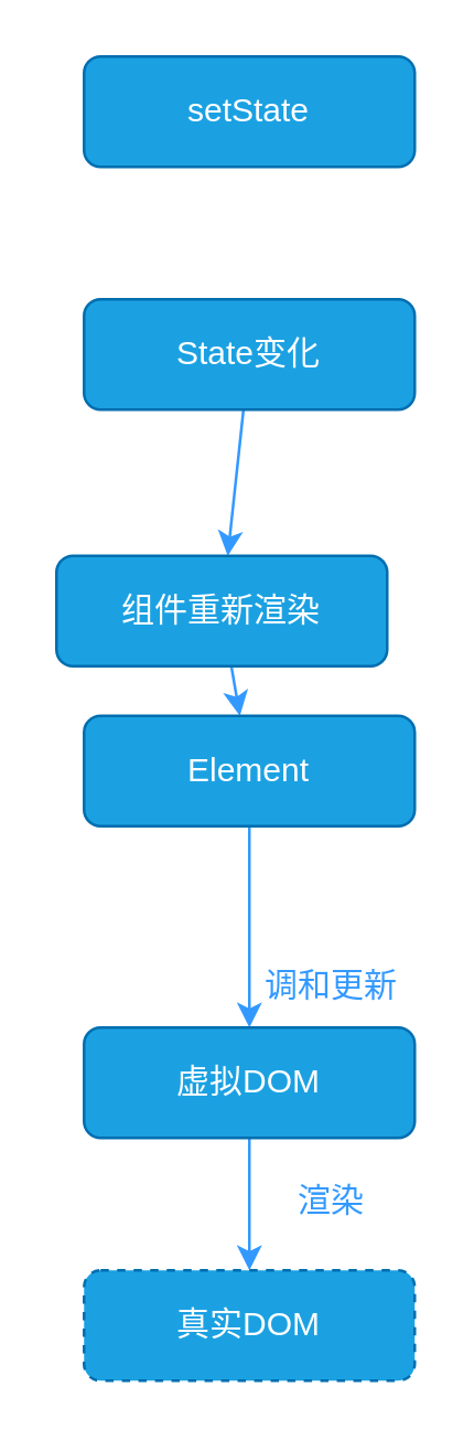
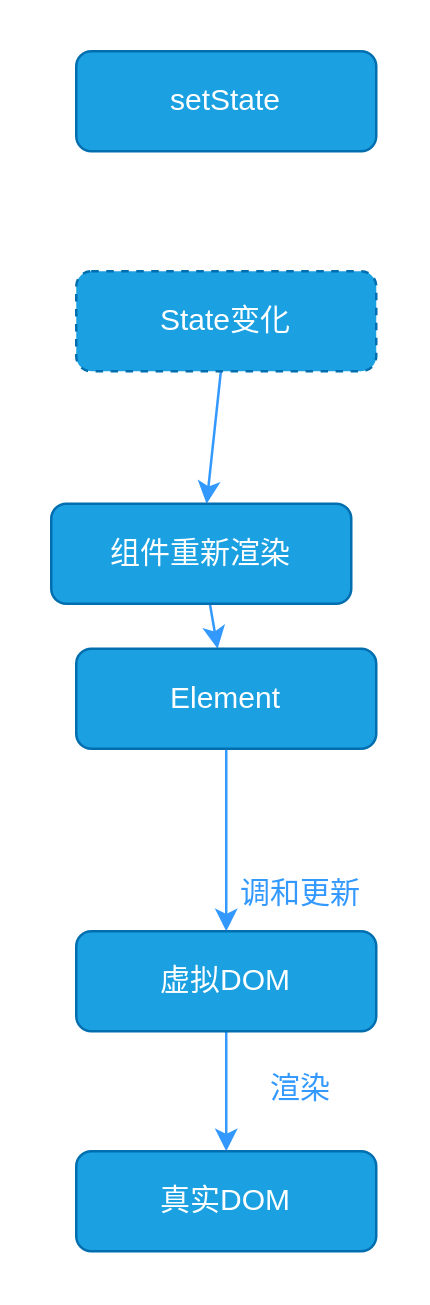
  <mxCell id="0" />
  <mxCell id="1" parent="0" />
  <mxCell id="2" value="setState" style="rounded=1;whiteSpace=wrap;html=1;fillColor=#1ba1e2;strokeColor=#006EAF;fontColor=#ffffff;" vertex="1" parent="1"><mxGeometry x="30" y="20" width="120" height="40" as="geometry" /></mxCell>
  <mxCell id="3" value="" style="edgeStyle=none;html=1;strokeColor=#3399FF;" edge="1" parent="1" source="4" target="6"><mxGeometry relative="1" as="geometry" /></mxCell>
- <mxCell id="4" value="State变化" style="rounded=1;whiteSpace=wrap;html=1;fillColor=#1ba1e2;strokeColor=#006EAF;fontColor=#ffffff;" vertex="1" parent="1"><mxGeometry x="30" y="108" width="120" height="40" as="geometry" /></mxCell>
+ <mxCell id="4" value="State变化" style="rounded=1;whiteSpace=wrap;html=1;fillColor=#1ba1e2;strokeColor=#006EAF;fontColor=#ffffff;dashed=1;" vertex="1" parent="1"><mxGeometry x="30" y="108" width="120" height="40" as="geometry" /></mxCell>
  <mxCell id="5" value="" style="edgeStyle=none;html=1;strokeColor=#3399FF;" edge="1" parent="1" source="6" target="8"><mxGeometry relative="1" as="geometry" /></mxCell>
  <mxCell id="6" value="组件重新渲染" style="rounded=1;whiteSpace=wrap;html=1;fillColor=#1ba1e2;strokeColor=#006EAF;fontColor=#ffffff;" vertex="1" parent="1"><mxGeometry x="20" y="201" width="120" height="40" as="geometry" /></mxCell>
  <mxCell id="7" value="" style="edgeStyle=none;html=1;strokeColor=#3399FF;" edge="1" parent="1" source="8" target="10"><mxGeometry relative="1" as="geometry" /></mxCell>
  <mxCell id="8" value="Element" style="rounded=1;whiteSpace=wrap;html=1;fillColor=#1ba1e2;strokeColor=#006EAF;fontColor=#ffffff;" vertex="1" parent="1"><mxGeometry x="30" y="259" width="120" height="40" as="geometry" /></mxCell>
  <mxCell id="9" value="" style="edgeStyle=none;html=1;strokeColor=#3399FF;" edge="1" parent="1" source="10" target="11"><mxGeometry relative="1" as="geometry" /></mxCell>
  <mxCell id="10" value="虚拟DOM" style="rounded=1;whiteSpace=wrap;html=1;fillColor=#1ba1e2;strokeColor=#006EAF;fontColor=#ffffff;" vertex="1" parent="1"><mxGeometry x="30" y="372" width="120" height="40" as="geometry" /></mxCell>
- <mxCell id="11" value="真实DOM" style="rounded=1;whiteSpace=wrap;html=1;fillColor=#1ba1e2;strokeColor=#006EAF;fontColor=#ffffff;dashed=1;" vertex="1" parent="1"><mxGeometry x="30" y="460" width="120" height="40" as="geometry" /></mxCell>
+ <mxCell id="11" value="真实DOM" style="rounded=1;whiteSpace=wrap;html=1;fillColor=#1ba1e2;strokeColor=#006EAF;fontColor=#ffffff;" vertex="1" parent="1"><mxGeometry x="30" y="460" width="120" height="40" as="geometry" /></mxCell>
  <mxCell id="12" value="调和更新" style="text;html=1;align=center;verticalAlign=middle;whiteSpace=wrap;rounded=0;fontColor=#3399FF;" vertex="1" parent="1"><mxGeometry x="90" y="342" width="60" height="30" as="geometry" /></mxCell>
  <mxCell id="13" value="渲染" style="text;html=1;align=center;verticalAlign=middle;whiteSpace=wrap;rounded=0;fontColor=#3399FF;" vertex="1" parent="1"><mxGeometry x="90" y="420" width="60" height="30" as="geometry" /></mxCell>
